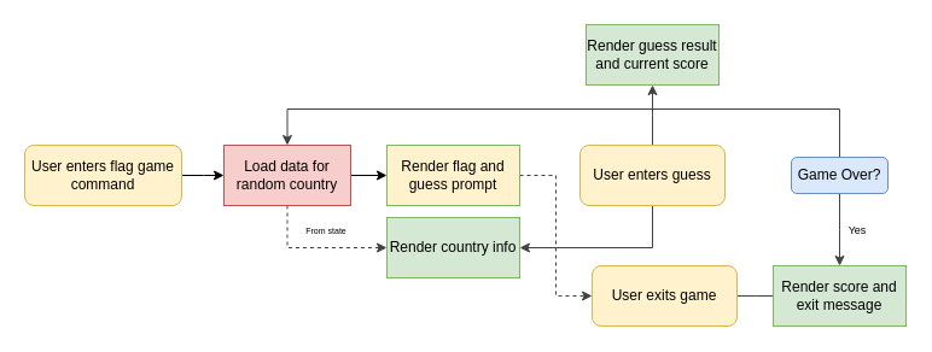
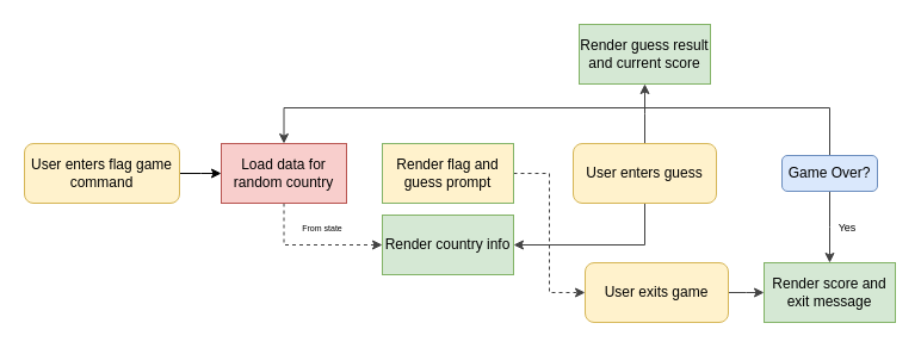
  <mxCell id="0" />
  <mxCell id="1" parent="0" />
  <mxCell id="2" style="edgeStyle=elbowEdgeStyle;rounded=0;orthogonalLoop=1;jettySize=auto;html=1;exitX=1;exitY=0.5;exitDx=0;exitDy=0;entryX=0;entryY=0.5;entryDx=0;entryDy=0;" edge="1" parent="1" source="3" target="6"><mxGeometry relative="1" as="geometry" /></mxCell>
  <mxCell id="3" value="User enters flag game command" style="rounded=1;whiteSpace=wrap;html=1;fontSize=12;glass=0;strokeWidth=1;shadow=0;fillColor=#fff2cc;strokeColor=#d6b656;" parent="1" vertex="1"><mxGeometry x="20" y="120" width="130" height="50" as="geometry" /></mxCell>
- <mxCell id="4" style="edgeStyle=orthogonalEdgeStyle;rounded=0;orthogonalLoop=1;jettySize=auto;html=1;entryX=0;entryY=0.5;entryDx=0;entryDy=0;" edge="1" parent="1" source="6" target="8"><mxGeometry relative="1" as="geometry" /></mxCell>
  <mxCell id="5" style="edgeStyle=elbowEdgeStyle;rounded=0;jumpStyle=none;orthogonalLoop=1;jettySize=auto;elbow=vertical;html=1;strokeColor=#424242;strokeWidth=1;dashed=1;exitX=0.5;exitY=1;exitDx=0;exitDy=0;entryX=0;entryY=0.5;entryDx=0;entryDy=0;" edge="1" parent="1" source="6" target="16"><mxGeometry relative="1" as="geometry"><mxPoint x="280" y="210" as="targetPoint" /><Array as="points"><mxPoint x="280" y="205" /><mxPoint x="250" y="220" /><mxPoint x="560" y="210" /><mxPoint x="370" y="200" /></Array></mxGeometry></mxCell>
  <mxCell id="6" value="Load data for random country" style="rounded=0;whiteSpace=wrap;html=1;fillColor=#f8cecc;strokeColor=#b85450;" vertex="1" parent="1"><mxGeometry x="185" y="120" width="105" height="50" as="geometry" /></mxCell>
  <mxCell id="7" style="edgeStyle=elbowEdgeStyle;rounded=0;jumpStyle=none;orthogonalLoop=1;jettySize=auto;html=1;dashed=1;strokeColor=#424242;strokeWidth=1;" edge="1" parent="1" source="8" target="14"><mxGeometry relative="1" as="geometry" /></mxCell>
  <mxCell id="8" value="Render flag and guess prompt" style="rounded=0;whiteSpace=wrap;html=1;fillColor=#fff2cc;strokeColor=#82b366;" vertex="1" parent="1"><mxGeometry x="320" y="120" width="110" height="50" as="geometry" /></mxCell>
  <mxCell id="9" style="edgeStyle=elbowEdgeStyle;rounded=0;jumpStyle=none;orthogonalLoop=1;jettySize=auto;elbow=vertical;html=1;strokeColor=#424242;strokeWidth=1;entryX=0.5;entryY=0;entryDx=0;entryDy=0;exitX=0.5;exitY=0;exitDx=0;exitDy=0;" edge="1" parent="1" source="20" target="6"><mxGeometry relative="1" as="geometry"><mxPoint x="370" y="80" as="targetPoint" /><Array as="points"><mxPoint x="610" y="90" /><mxPoint x="630" y="100" /><mxPoint x="290" y="90" /><mxPoint x="380" y="100" /><mxPoint x="390" y="90" /><mxPoint x="380" y="100" /><mxPoint x="460" y="100" /></Array></mxGeometry></mxCell>
  <mxCell id="10" style="edgeStyle=elbowEdgeStyle;rounded=0;jumpStyle=none;orthogonalLoop=1;jettySize=auto;elbow=vertical;html=1;entryX=1;entryY=0.5;entryDx=0;entryDy=0;strokeColor=#424242;strokeWidth=1;" edge="1" parent="1" source="12" target="16"><mxGeometry relative="1" as="geometry"><Array as="points"><mxPoint x="540" y="205" /><mxPoint x="480" y="205" /></Array></mxGeometry></mxCell>
  <mxCell id="11" style="edgeStyle=elbowEdgeStyle;rounded=0;jumpStyle=none;orthogonalLoop=1;jettySize=auto;html=1;entryX=0.5;entryY=1;entryDx=0;entryDy=0;strokeColor=#424242;strokeWidth=1;" edge="1" parent="1" source="12" target="17"><mxGeometry relative="1" as="geometry" /></mxCell>
  <mxCell id="12" value="User enters guess" style="rounded=1;whiteSpace=wrap;html=1;fillColor=#fff2cc;strokeColor=#d6b656;" vertex="1" parent="1"><mxGeometry x="480" y="120" width="120" height="50" as="geometry" /></mxCell>
- <mxCell id="13" style="edgeStyle=elbowEdgeStyle;rounded=0;jumpStyle=none;orthogonalLoop=1;jettySize=auto;elbow=vertical;html=1;entryX=0;entryY=0.5;entryDx=0;entryDy=0;strokeColor=#424242;strokeWidth=1;endArrow=none;" edge="1" parent="1" source="14" target="15"><mxGeometry relative="1" as="geometry" /></mxCell>
+ <mxCell id="13" style="edgeStyle=elbowEdgeStyle;rounded=0;jumpStyle=none;orthogonalLoop=1;jettySize=auto;elbow=vertical;html=1;entryX=0;entryY=0.5;entryDx=0;entryDy=0;strokeColor=#424242;strokeWidth=1;" edge="1" parent="1" source="14" target="15"><mxGeometry relative="1" as="geometry" /></mxCell>
  <mxCell id="14" value="User exits game" style="rounded=1;whiteSpace=wrap;html=1;fillColor=#fff2cc;strokeColor=#d6b656;" vertex="1" parent="1"><mxGeometry x="490" y="220" width="120" height="50" as="geometry" /></mxCell>
  <mxCell id="15" value="Render score and exit message" style="rounded=0;whiteSpace=wrap;html=1;fillColor=#d5e8d4;strokeColor=#82b366;" vertex="1" parent="1"><mxGeometry x="640" y="220" width="110" height="50" as="geometry" /></mxCell>
  <mxCell id="16" value="Render country info" style="rounded=0;whiteSpace=wrap;html=1;fillColor=#d5e8d4;strokeColor=#82b366;" vertex="1" parent="1"><mxGeometry x="320" y="180" width="110" height="50" as="geometry" /></mxCell>
  <mxCell id="17" value="Render guess result and current score" style="rounded=0;whiteSpace=wrap;html=1;fillColor=#d5e8d4;strokeColor=#82b366;" vertex="1" parent="1"><mxGeometry x="485" y="20" width="110" height="50" as="geometry" /></mxCell>
  <mxCell id="18" value="&lt;font style=&quot;font-size: 7px&quot;&gt;From state&lt;/font&gt;" style="text;html=1;strokeColor=none;fillColor=none;align=center;verticalAlign=middle;whiteSpace=wrap;rounded=0;" vertex="1" parent="1"><mxGeometry x="250" y="180" width="40" height="20" as="geometry" /></mxCell>
  <mxCell id="19" style="edgeStyle=elbowEdgeStyle;rounded=0;jumpStyle=none;orthogonalLoop=1;jettySize=auto;html=1;entryX=0.5;entryY=0;entryDx=0;entryDy=0;strokeColor=#424242;strokeWidth=1;" edge="1" parent="1" source="20" target="15"><mxGeometry relative="1" as="geometry" /></mxCell>
  <mxCell id="20" value="Game Over?" style="rounded=1;whiteSpace=wrap;html=1;fillColor=#dae8fc;strokeColor=#6c8ebf;" vertex="1" parent="1"><mxGeometry x="655" y="130" width="80" height="30" as="geometry" /></mxCell>
  <mxCell id="21" value="&lt;font style=&quot;font-size: 9px&quot;&gt;Yes&lt;/font&gt;" style="text;html=1;strokeColor=none;fillColor=none;align=center;verticalAlign=middle;whiteSpace=wrap;rounded=0;" vertex="1" parent="1"><mxGeometry x="690" y="180" width="40" height="20" as="geometry" /></mxCell>
